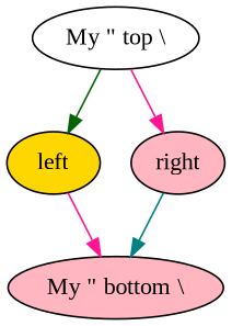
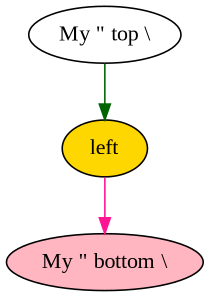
  digraph {
    fontname="Liberation Serif"
    node [style=filled fillcolor=lightpink fontname="Liberation Serif"]
    edge [color=deeppink fontname="Liberation Serif"]
    "My \" top \\" [fillcolor=white]
    left [fillcolor=gold]
-   right
    "My \" bottom \\"
    "My \" top \\" -> left [color=darkgreen]
-   "My \" top \\" -> right
    left -> "My \" bottom \\"
-   right -> "My \" bottom \\" [color=teal]
  }
